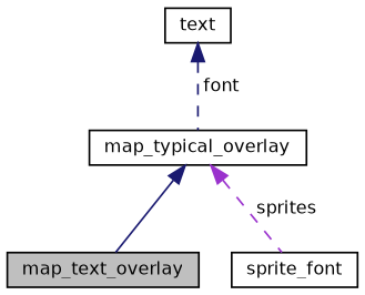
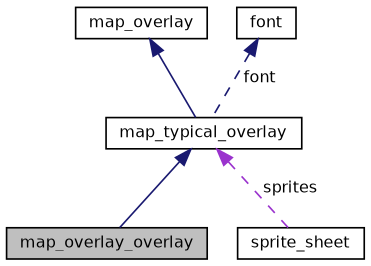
  digraph {
    node [color=black fillcolor=white fontname=Helvetica fontsize=10 shape=record style=filled]
    edge [color=midnightblue dir=back fontname=Helvetica fontsize=10 labelfontname=Helvetica labelfontsize=10 style=solid]
-   n1 [fillcolor=grey75 fontcolor=black height=0.2 label=map_text_overlay width=0.4]
+   n1 [fillcolor=grey75 fontcolor=black height=0.2 label=map_overlay_overlay width=0.4]
    n2 [height=0.2 label=map_typical_overlay width=0.4]
-   n3 [height=0.2 label=sprite_font width=0.4]
-   n5 [height=0.2 label=text width=0.4]
+   n3 [height=0.2 label=sprite_sheet width=0.4]
+   n4 [height=0.2 label=map_overlay width=0.4]
+   n5 [height=0.2 label=font width=0.4]
    n2 -> n1
    n2 -> n3 [color=darkorchid3 label=" sprites" style=dashed]
+   n4 -> n2
    n5 -> n2 [label=" font" style=dashed]
  }
